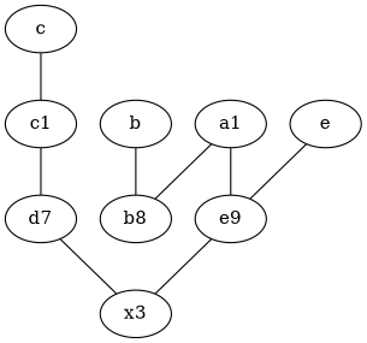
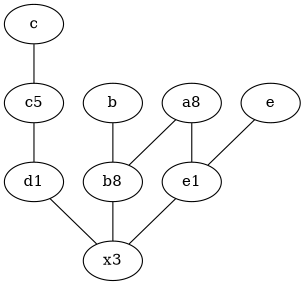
  graph {
    node [labelfontsize=50]
    n1 [label=b8]
    n2 [label=x3]
-   d1 [label=d7]
-   c1
-   e1 [label=e9]
-   a1
+   d1
+   c1 [label=c5]
+   e1
+   a1 [label=a8]
    b
    e
    c
+   n1 -- n2
    d1 -- n2
    c1 -- d1
    e1 -- n2
    a1 -- n1
    a1 -- e1
    b -- n1
    e -- e1
    c -- c1
  }
